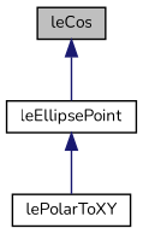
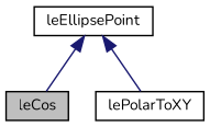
  digraph {
    fontname=Nunito
    rankdir=TB
    node [color=black fillcolor=white fontname=Nunito fontsize=10 shape=record style=filled]
    edge [color=midnightblue dir=back fontname=Nunito fontsize=10 labelfontname=Helvetica labelfontsize=10 style=solid]
    n1 [fillcolor=grey75 fontcolor=black height=0.2 label=leCos width=0.4]
    n2 [height=0.2 label=leEllipsePoint width=0.4]
    n3 [height=0.2 label=lePolarToXY width=0.4]
-   n1 -> n2
+   n2 -> n1
    n2 -> n3
  }
